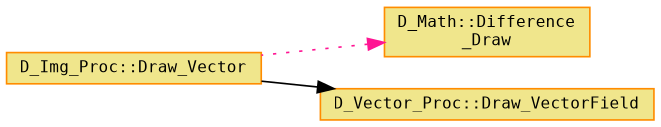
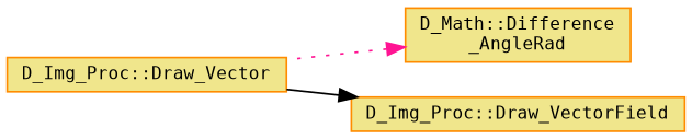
  digraph {
    fontname="DejaVu Sans Mono"
    rankdir=RL
    node [color=darkorange fillcolor=khaki fontname="DejaVu Sans Mono" fontsize=10 shape=record style=filled]
    edge [dir=back fontname="DejaVu Sans Mono" fontsize=10 labelfontname=Helvetica labelfontsize=10]
-   n1 [fontcolor=black height=0.2 label="D_Math::Difference\l_Draw" width=0.4]
+   n1 [fontcolor=black height=0.2 label="D_Math::Difference\l_AngleRad" width=0.4]
    n2 [height=0.2 label="D_Img_Proc::Draw_Vector" width=0.4]
-   n3 [height=0.2 label="D_Vector_Proc::Draw_VectorField" width=0.4]
+   n3 [height=0.2 label="D_Img_Proc::Draw_VectorField" width=0.4]
    n1 -> n2 [color=deeppink style=dotted]
    n3 -> n2 [color=black style=solid]
  }
